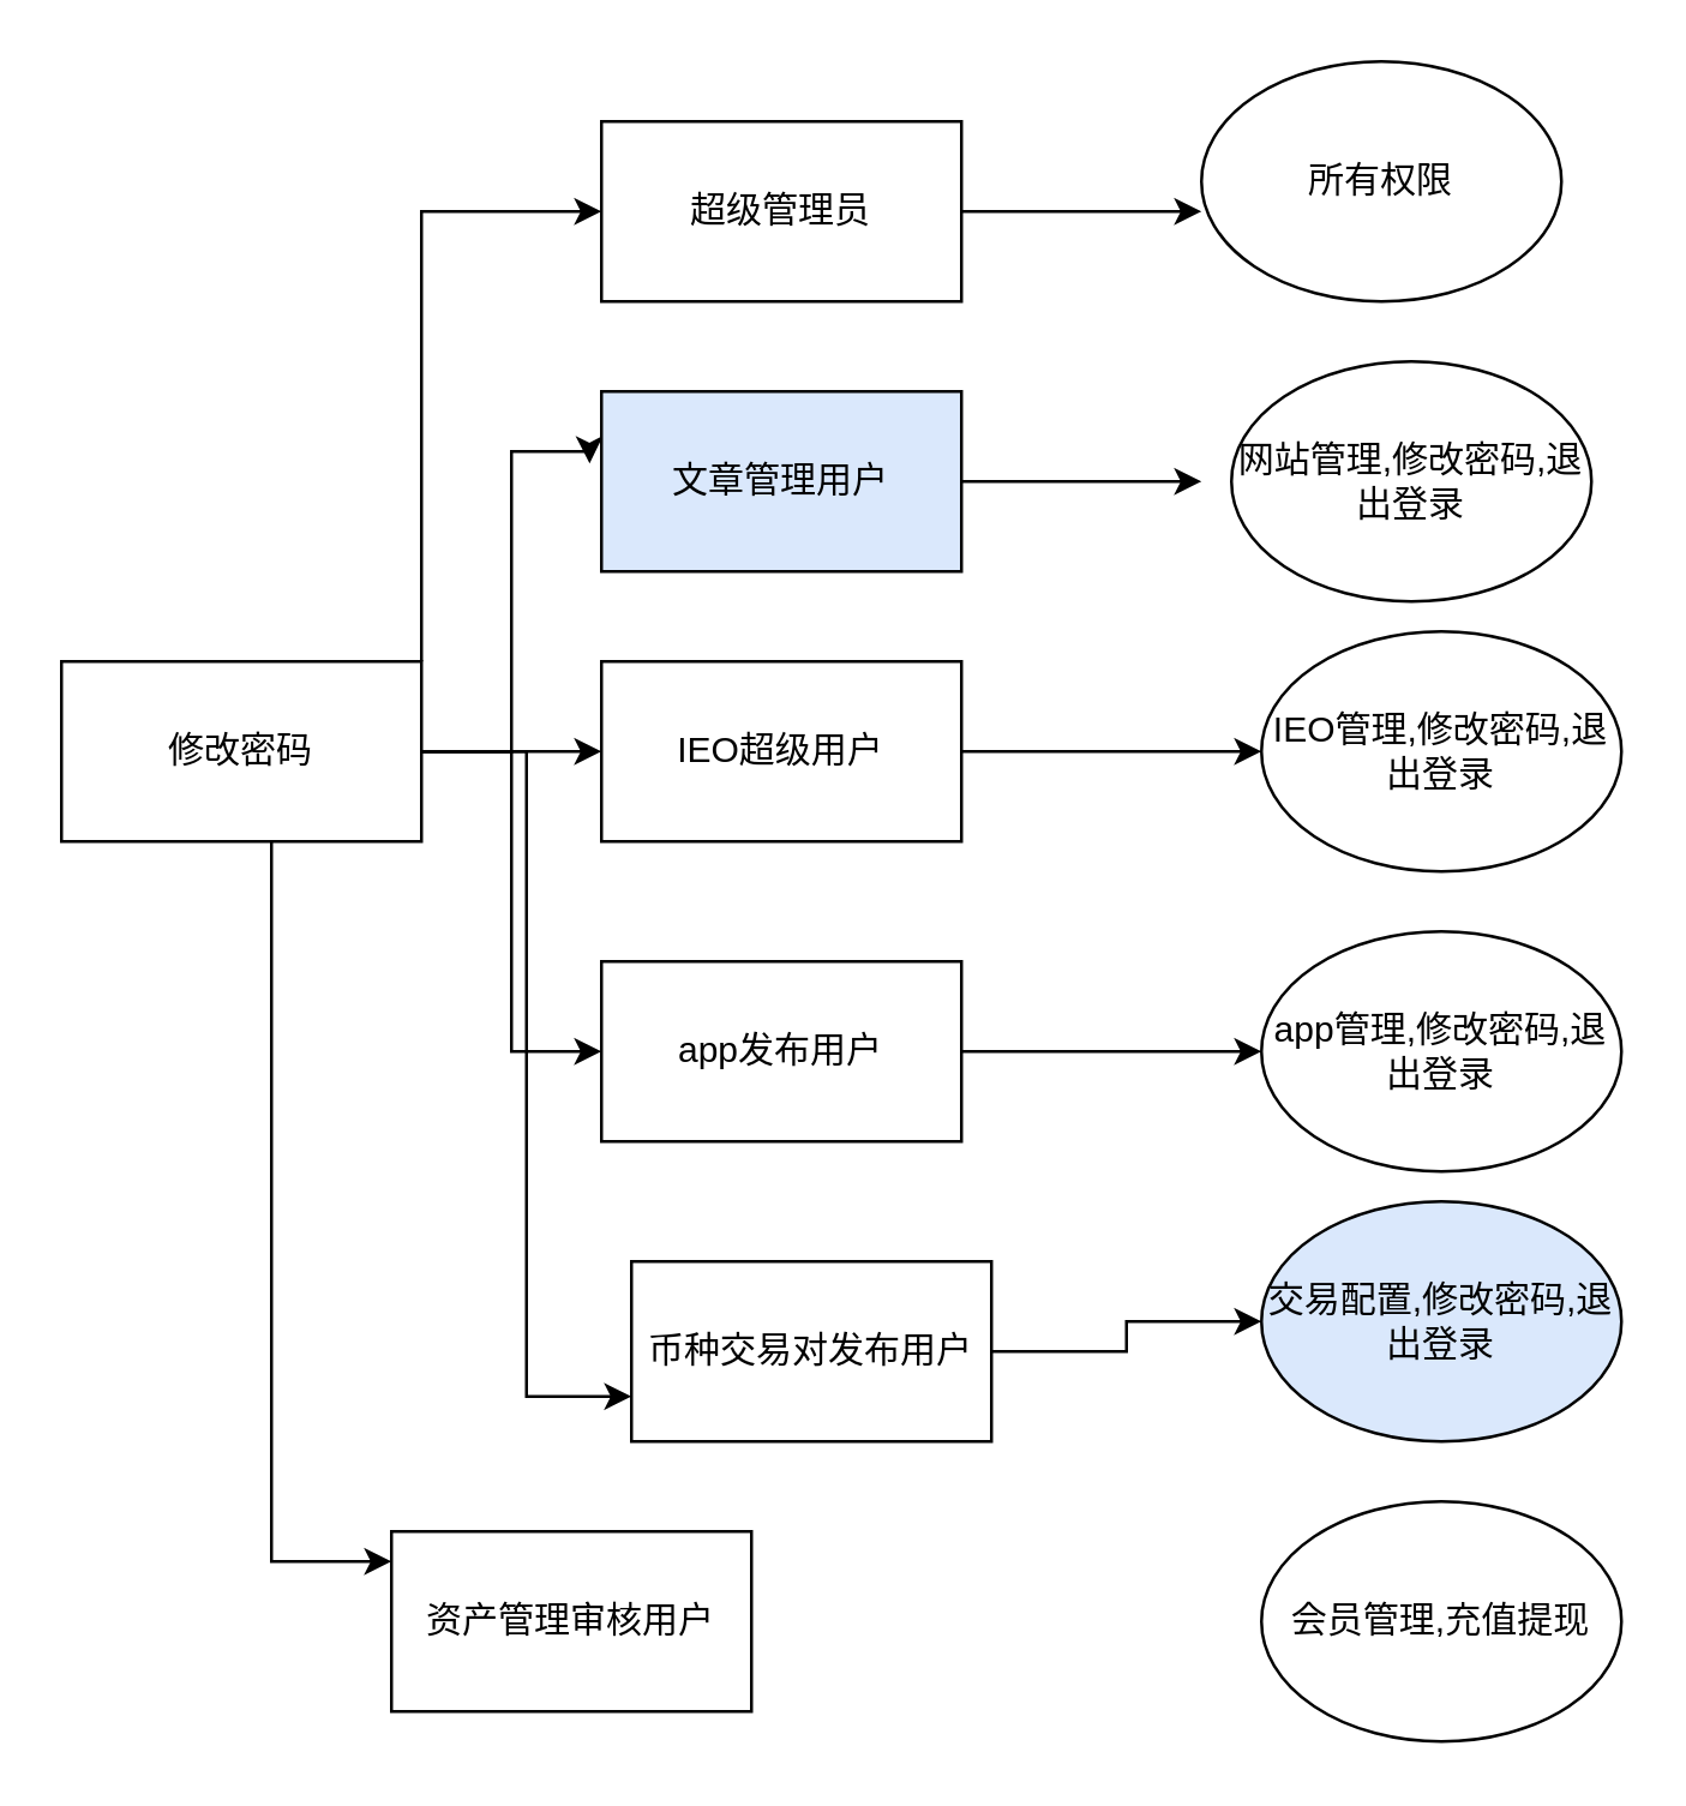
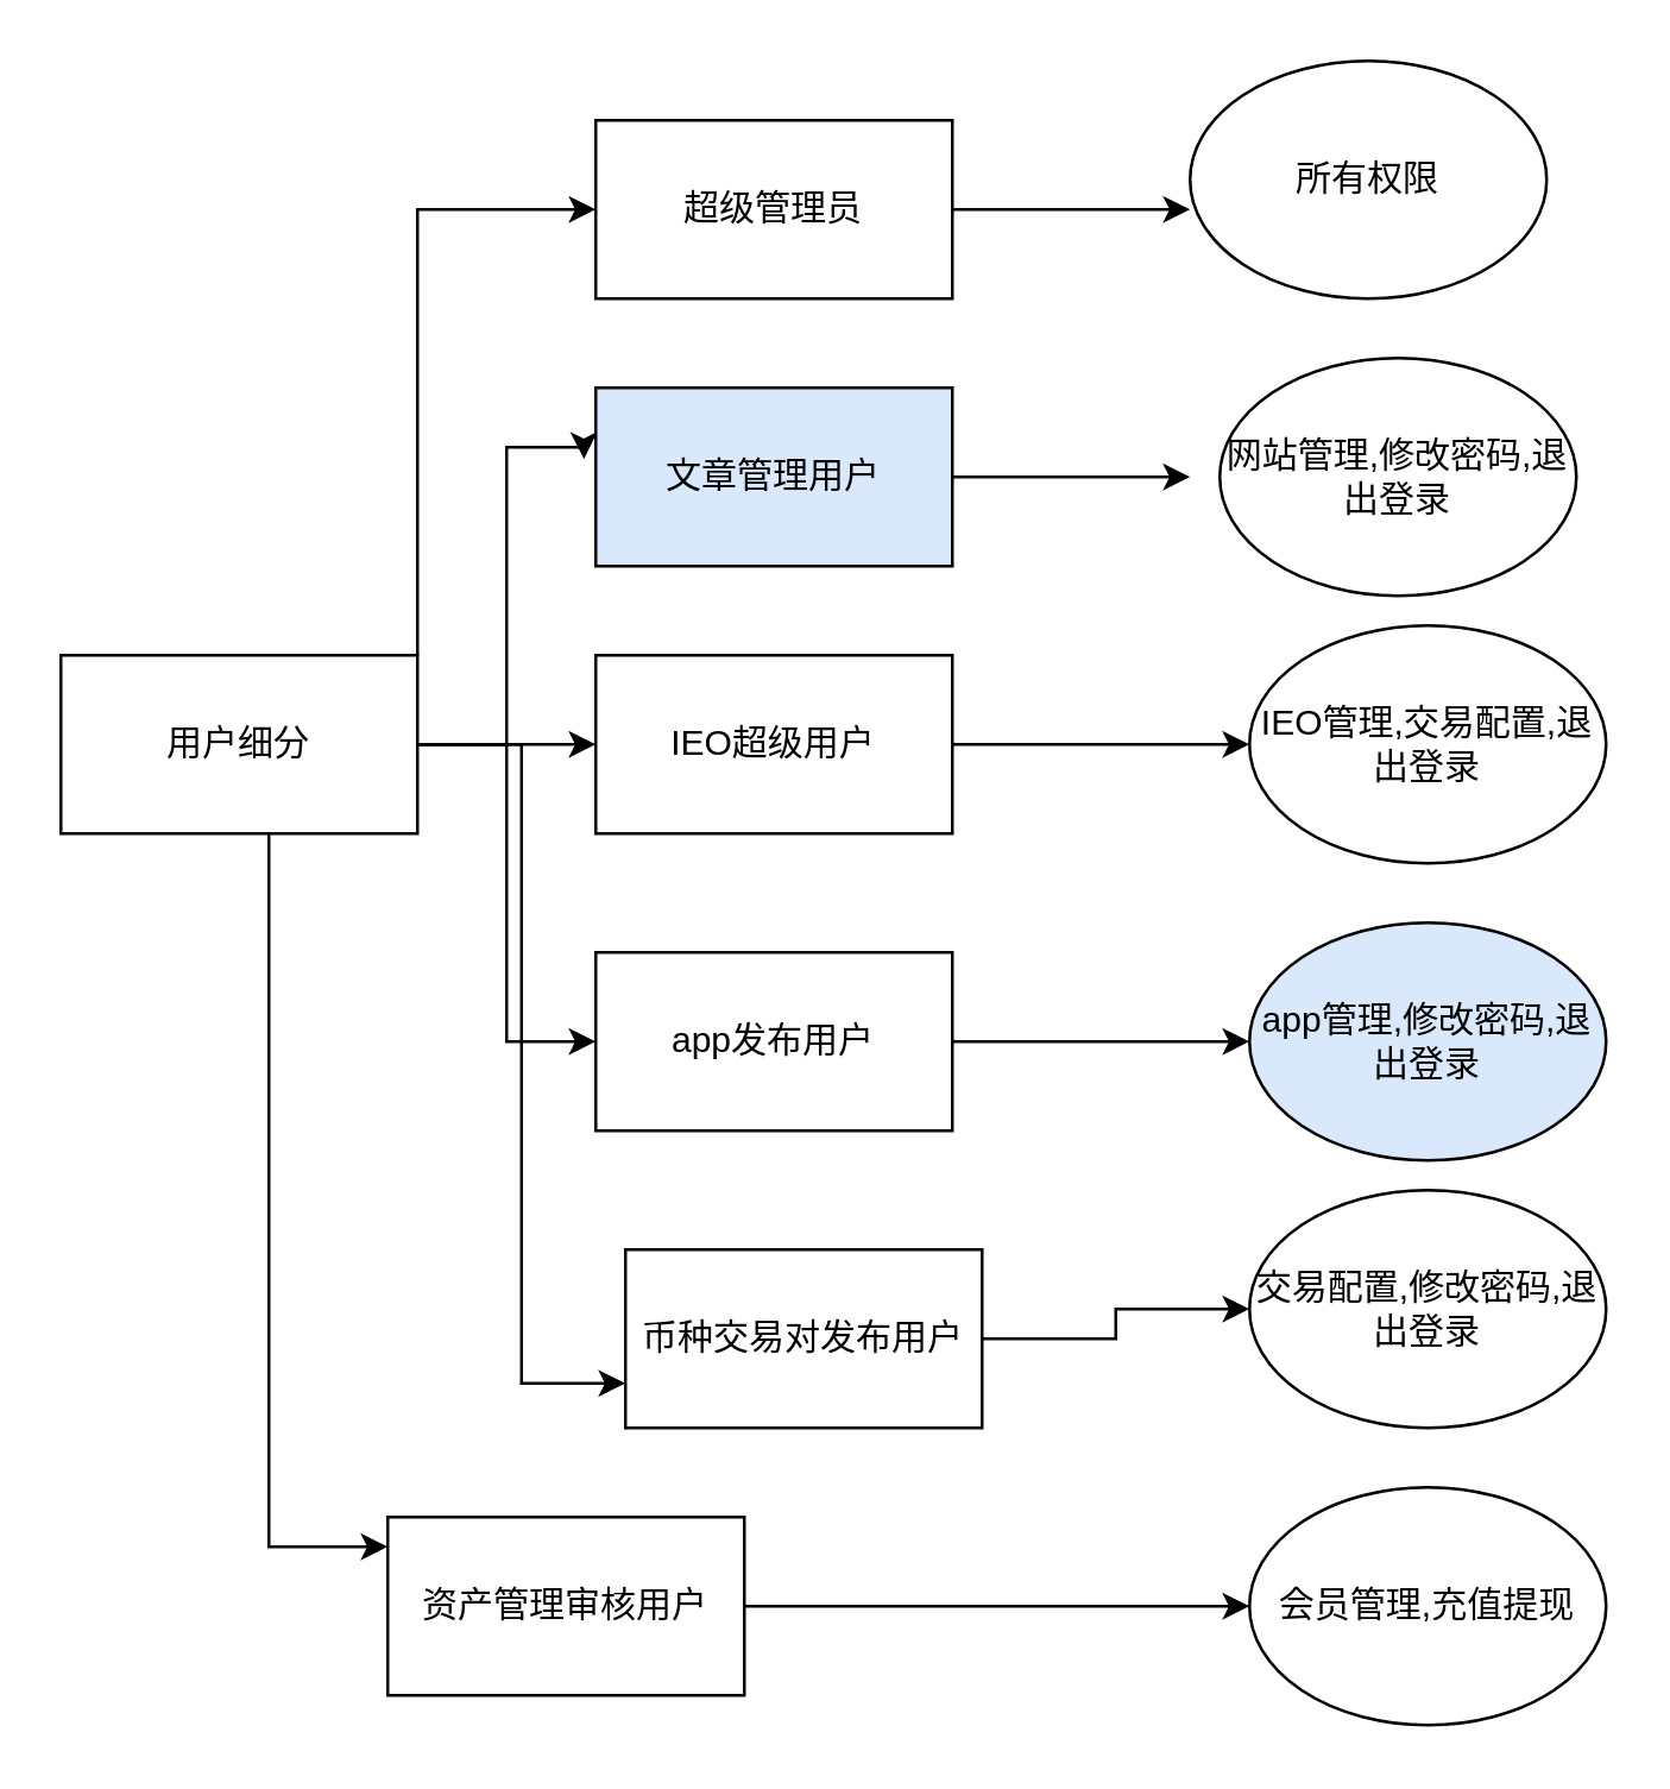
  <mxCell id="0" />
  <mxCell id="1" parent="0" />
  <mxCell id="2" value="" style="edgeStyle=orthogonalEdgeStyle;rounded=0;orthogonalLoop=1;jettySize=auto;html=1;" parent="1" source="8" target="12" edge="1"><mxGeometry relative="1" as="geometry"><Array as="points"><mxPoint x="140" y="70" /></Array></mxGeometry></mxCell>
  <mxCell id="3" style="edgeStyle=orthogonalEdgeStyle;rounded=0;orthogonalLoop=1;jettySize=auto;html=1;entryX=-0.033;entryY=0.4;entryDx=0;entryDy=0;entryPerimeter=0;" parent="1" source="8" target="14" edge="1"><mxGeometry relative="1" as="geometry"><Array as="points"><mxPoint x="170" y="250" /><mxPoint x="170" y="150" /><mxPoint x="196" y="150" /></Array></mxGeometry></mxCell>
  <mxCell id="4" style="edgeStyle=orthogonalEdgeStyle;rounded=0;orthogonalLoop=1;jettySize=auto;html=1;entryX=0;entryY=0.5;entryDx=0;entryDy=0;" parent="1" source="8" target="16" edge="1"><mxGeometry relative="1" as="geometry" /></mxCell>
  <mxCell id="5" style="edgeStyle=orthogonalEdgeStyle;rounded=0;orthogonalLoop=1;jettySize=auto;html=1;entryX=0;entryY=0.75;entryDx=0;entryDy=0;" parent="1" source="8" target="18" edge="1"><mxGeometry relative="1" as="geometry" /></mxCell>
  <mxCell id="6" value="" style="edgeStyle=orthogonalEdgeStyle;rounded=0;orthogonalLoop=1;jettySize=auto;html=1;" parent="1" source="8" target="10" edge="1"><mxGeometry relative="1" as="geometry"><Array as="points"><mxPoint x="90" y="520" /></Array></mxGeometry></mxCell>
  <mxCell id="7" style="edgeStyle=orthogonalEdgeStyle;rounded=0;orthogonalLoop=1;jettySize=auto;html=1;entryX=0;entryY=0.5;entryDx=0;entryDy=0;" parent="1" source="8" target="23" edge="1"><mxGeometry relative="1" as="geometry" /></mxCell>
- <mxCell id="8" value="修改密码" style="rounded=0;whiteSpace=wrap;html=1;" parent="1" vertex="1"><mxGeometry x="20" y="220" width="120" height="60" as="geometry" /></mxCell>
+ <mxCell id="8" value="用户细分" style="rounded=0;whiteSpace=wrap;html=1;" parent="1" vertex="1"><mxGeometry x="20" y="220" width="120" height="60" as="geometry" /></mxCell>
+ <mxCell id="9" style="edgeStyle=orthogonalEdgeStyle;rounded=0;orthogonalLoop=1;jettySize=auto;html=1;entryX=0;entryY=0.5;entryDx=0;entryDy=0;" edge="1" parent="1" source="10" target="26"><mxGeometry relative="1" as="geometry" /></mxCell>
  <mxCell id="10" value="资产管理审核用户" style="rounded=0;whiteSpace=wrap;html=1;" parent="1" vertex="1"><mxGeometry x="130" y="510" width="120" height="60" as="geometry" /></mxCell>
  <mxCell id="11" value="" style="edgeStyle=orthogonalEdgeStyle;rounded=0;orthogonalLoop=1;jettySize=auto;html=1;" parent="1" source="12" edge="1"><mxGeometry relative="1" as="geometry"><mxPoint x="400" y="70" as="targetPoint" /></mxGeometry></mxCell>
  <mxCell id="12" value="超级管理员" style="rounded=0;whiteSpace=wrap;html=1;" parent="1" vertex="1"><mxGeometry x="200" y="40" width="120" height="60" as="geometry" /></mxCell>
  <mxCell id="13" value="" style="edgeStyle=orthogonalEdgeStyle;rounded=0;orthogonalLoop=1;jettySize=auto;html=1;" parent="1" source="14" edge="1"><mxGeometry relative="1" as="geometry"><mxPoint x="400" y="160" as="targetPoint" /></mxGeometry></mxCell>
  <mxCell id="14" value="文章管理用户" style="rounded=0;whiteSpace=wrap;html=1;fillColor=#dae8fc;" parent="1" vertex="1"><mxGeometry x="200" y="130" width="120" height="60" as="geometry" /></mxCell>
  <mxCell id="15" style="edgeStyle=orthogonalEdgeStyle;rounded=0;orthogonalLoop=1;jettySize=auto;html=1;entryX=0;entryY=0.5;entryDx=0;entryDy=0;" parent="1" source="16" target="21" edge="1"><mxGeometry relative="1" as="geometry" /></mxCell>
  <mxCell id="16" value="IEO超级用户" style="rounded=0;whiteSpace=wrap;html=1;" parent="1" vertex="1"><mxGeometry x="200" y="220" width="120" height="60" as="geometry" /></mxCell>
  <mxCell id="17" value="" style="edgeStyle=orthogonalEdgeStyle;rounded=0;orthogonalLoop=1;jettySize=auto;html=1;entryX=0;entryY=0.5;entryDx=0;entryDy=0;" parent="1" source="18" target="25" edge="1"><mxGeometry relative="1" as="geometry"><mxPoint x="400" y="430" as="targetPoint" /></mxGeometry></mxCell>
  <mxCell id="18" value="币种交易对发布用户" style="rounded=0;whiteSpace=wrap;html=1;" parent="1" vertex="1"><mxGeometry x="210" y="420" width="120" height="60" as="geometry" /></mxCell>
  <mxCell id="19" value="所有权限" style="ellipse;whiteSpace=wrap;html=1;" parent="1" vertex="1"><mxGeometry x="400" y="20" width="120" height="80" as="geometry" /></mxCell>
  <mxCell id="20" value="网站管理,修改密码,退出登录" style="ellipse;whiteSpace=wrap;html=1;" parent="1" vertex="1"><mxGeometry x="410" y="120" width="120" height="80" as="geometry" /></mxCell>
- <mxCell id="21" value="IEO管理,修改密码,退出登录" style="ellipse;whiteSpace=wrap;html=1;" parent="1" vertex="1"><mxGeometry x="420" y="210" width="120" height="80" as="geometry" /></mxCell>
+ <mxCell id="21" value="IEO管理,交易配置,退出登录" style="ellipse;whiteSpace=wrap;html=1;" parent="1" vertex="1"><mxGeometry x="420" y="210" width="120" height="80" as="geometry" /></mxCell>
  <mxCell id="22" value="" style="edgeStyle=orthogonalEdgeStyle;rounded=0;orthogonalLoop=1;jettySize=auto;html=1;entryX=0;entryY=0.5;entryDx=0;entryDy=0;" parent="1" source="23" target="24" edge="1"><mxGeometry relative="1" as="geometry"><mxPoint x="410" y="360" as="targetPoint" /><Array as="points" /></mxGeometry></mxCell>
  <mxCell id="23" value="app发布用户" style="rounded=0;whiteSpace=wrap;html=1;" parent="1" vertex="1"><mxGeometry x="200" y="320" width="120" height="60" as="geometry" /></mxCell>
- <mxCell id="24" value="app管理,修改密码,退出登录" style="ellipse;whiteSpace=wrap;html=1;" parent="1" vertex="1"><mxGeometry x="420" y="310" width="120" height="80" as="geometry" /></mxCell>
- <mxCell id="25" value="交易配置,修改密码,退出登录" style="ellipse;whiteSpace=wrap;html=1;fillColor=#dae8fc;" parent="1" vertex="1"><mxGeometry x="420" y="400" width="120" height="80" as="geometry" /></mxCell>
+ <mxCell id="24" value="app管理,修改密码,退出登录" style="ellipse;whiteSpace=wrap;html=1;fillColor=#dae8fc;" parent="1" vertex="1"><mxGeometry x="420" y="310" width="120" height="80" as="geometry" /></mxCell>
+ <mxCell id="25" value="交易配置,修改密码,退出登录" style="ellipse;whiteSpace=wrap;html=1;" parent="1" vertex="1"><mxGeometry x="420" y="400" width="120" height="80" as="geometry" /></mxCell>
  <mxCell id="26" value="会员管理,充值提现" style="ellipse;whiteSpace=wrap;html=1;" vertex="1" parent="1"><mxGeometry x="420" y="500" width="120" height="80" as="geometry" /></mxCell>
